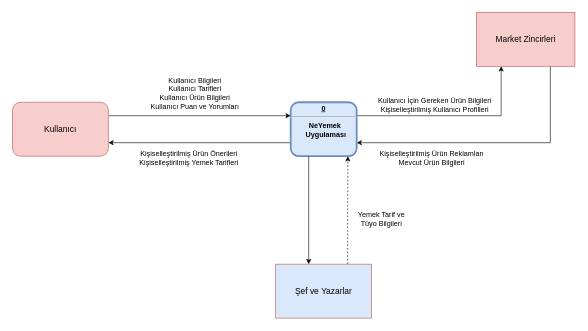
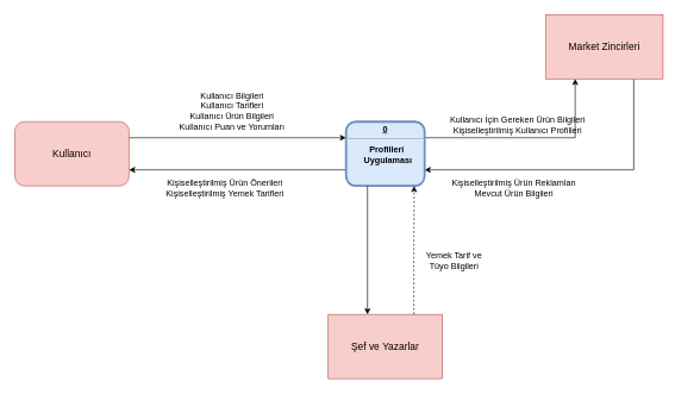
  <mxCell id="0" />
  <mxCell id="1" parent="0" />
  <mxCell id="2" style="edgeStyle=orthogonalEdgeStyle;rounded=0;orthogonalLoop=1;jettySize=auto;html=1;exitX=1;exitY=0.25;exitDx=0;exitDy=0;entryX=0;entryY=0.25;entryDx=0;entryDy=0;" parent="1" source="3" target="9" edge="1"><mxGeometry relative="1" as="geometry"><mxPoint x="464" y="192.5" as="targetPoint" /></mxGeometry></mxCell>
  <mxCell id="3" value="&lt;font style=&quot;font-size: 14px;&quot;&gt;Kullanıcı&lt;/font&gt;" style="whiteSpace=wrap;html=1;fillColor=#f8cecc;strokeColor=#b85450;rounded=1;" parent="1" vertex="1"><mxGeometry x="20" y="170" width="160" height="90" as="geometry" /></mxCell>
- <mxCell id="4" value="&lt;font style=&quot;font-size: 14px;&quot;&gt;Şef ve&amp;nbsp;&lt;/font&gt;&lt;span style=&quot;font-size: 14px; background-color: initial;&quot;&gt;Yazarlar&lt;/span&gt;" style="rounded=0;whiteSpace=wrap;html=1;fillColor=#dae8fc;strokeColor=#b85450;" parent="1" vertex="1"><mxGeometry x="459" y="440" width="160" height="90" as="geometry" /></mxCell>
+ <mxCell id="4" value="&lt;font style=&quot;font-size: 14px;&quot;&gt;Şef ve&amp;nbsp;&lt;/font&gt;&lt;span style=&quot;font-size: 14px; background-color: initial;&quot;&gt;Yazarlar&lt;/span&gt;" style="rounded=0;whiteSpace=wrap;html=1;fillColor=#f8cecc;strokeColor=#b85450;" parent="1" vertex="1"><mxGeometry x="459" y="440" width="160" height="90" as="geometry" /></mxCell>
  <mxCell id="5" style="edgeStyle=orthogonalEdgeStyle;rounded=0;orthogonalLoop=1;jettySize=auto;html=1;exitX=0.75;exitY=1;exitDx=0;exitDy=0;entryX=1;entryY=0.75;entryDx=0;entryDy=0;" parent="1" source="6" target="9" edge="1"><mxGeometry relative="1" as="geometry" /></mxCell>
- <mxCell id="6" value="&lt;font style=&quot;font-size: 14px;&quot;&gt;Market Zincirleri&lt;/font&gt;" style="rounded=0;whiteSpace=wrap;html=1;fillColor=#f8cecc;strokeColor=#b85450;" parent="1" vertex="1"><mxGeometry x="794" y="20" width="164" height="90" as="geometry" /></mxCell>
+ <mxCell id="6" value="&lt;font style=&quot;font-size: 14px;&quot;&gt;Market Zincirleri&lt;/font&gt;" style="rounded=0;whiteSpace=wrap;html=1;fillColor=#f8cecc;strokeColor=#b85450;" parent="1" vertex="1"><mxGeometry x="764" y="20" width="164" height="90" as="geometry" /></mxCell>
  <mxCell id="7" style="edgeStyle=orthogonalEdgeStyle;rounded=0;orthogonalLoop=1;jettySize=auto;html=1;exitX=0;exitY=0.75;exitDx=0;exitDy=0;entryX=1;entryY=0.75;entryDx=0;entryDy=0;" parent="1" source="9" target="3" edge="1"><mxGeometry relative="1" as="geometry" /></mxCell>
  <mxCell id="8" style="edgeStyle=orthogonalEdgeStyle;rounded=0;orthogonalLoop=1;jettySize=auto;html=1;exitX=1;exitY=0.25;exitDx=0;exitDy=0;entryX=0.25;entryY=1;entryDx=0;entryDy=0;" parent="1" source="9" target="6" edge="1"><mxGeometry relative="1" as="geometry" /></mxCell>
- <mxCell id="9" value="&lt;p style=&quot;margin: 0px; margin-top: 4px; text-align: center; text-decoration: underline;&quot;&gt;&lt;strong&gt;0&lt;/strong&gt;&lt;/p&gt;&lt;hr&gt;&lt;p style=&quot;margin: 0px; margin-left: 8px;&quot;&gt;NeYemek&amp;nbsp;&lt;/p&gt;&lt;p style=&quot;margin: 0px; margin-left: 8px;&quot;&gt;Uygulaması&lt;/p&gt;" style="verticalAlign=middle;align=center;overflow=fill;fontSize=12;fontFamily=Helvetica;html=1;rounded=1;fontStyle=1;strokeWidth=3;fillColor=#dae8fc;strokeColor=#6c8ebf;" parent="1" vertex="1"><mxGeometry x="484" y="170" width="110" height="90" as="geometry" /></mxCell>
+ <mxCell id="9" value="&lt;p style=&quot;margin: 0px; margin-top: 4px; text-align: center; text-decoration: underline;&quot;&gt;&lt;strong&gt;0&lt;/strong&gt;&lt;/p&gt;&lt;hr&gt;&lt;p style=&quot;margin: 0px; margin-left: 8px;&quot;&gt;Profilleri&amp;nbsp;&lt;/p&gt;&lt;p style=&quot;margin: 0px; margin-left: 8px;&quot;&gt;Uygulaması&lt;/p&gt;" style="verticalAlign=middle;align=center;overflow=fill;fontSize=12;fontFamily=Helvetica;html=1;rounded=1;fontStyle=1;strokeWidth=3;fillColor=#dae8fc;strokeColor=#6c8ebf;" parent="1" vertex="1"><mxGeometry x="484" y="170" width="110" height="90" as="geometry" /></mxCell>
  <mxCell id="10" style="edgeStyle=orthogonalEdgeStyle;rounded=0;orthogonalLoop=1;jettySize=auto;html=1;exitX=0.75;exitY=0;exitDx=0;exitDy=0;entryX=0.867;entryY=1.001;entryDx=0;entryDy=0;entryPerimeter=0;dashed=1;" parent="1" source="4" target="9" edge="1"><mxGeometry relative="1" as="geometry" /></mxCell>
  <mxCell id="11" value="&lt;font style=&quot;font-size: 12px;&quot;&gt;Yemek Tarif ve&lt;/font&gt;&lt;div&gt;&lt;font style=&quot;font-size: 12px;&quot;&gt;Tüyo Bilgileri&lt;/font&gt;&lt;/div&gt;" style="edgeLabel;html=1;align=center;verticalAlign=middle;resizable=0;points=[];" parent="10" vertex="1" connectable="0"><mxGeometry x="-0.058" y="-2" relative="1" as="geometry"><mxPoint x="53" y="9" as="offset" /></mxGeometry></mxCell>
  <mxCell id="12" value="Kullanıcı Bilgileri&lt;div&gt;&lt;span style=&quot;background-color: initial;&quot;&gt;Kullanıcı Tarifleri&lt;/span&gt;&lt;/div&gt;&lt;div&gt;&lt;span style=&quot;background-color: initial;&quot;&gt;Kullanıcı Ürün Bilgileri&lt;/span&gt;&lt;/div&gt;&lt;div&gt;&lt;span style=&quot;background-color: initial;&quot;&gt;Kullanıcı Puan ve Yorumları&lt;/span&gt;&lt;/div&gt;" style="text;html=1;align=center;verticalAlign=middle;resizable=0;points=[];autosize=1;strokeColor=none;fillColor=none;" parent="1" vertex="1"><mxGeometry x="239" y="120" width="170" height="70" as="geometry" /></mxCell>
  <mxCell id="13" value="&lt;div&gt;&lt;span style=&quot;background-color: initial;&quot;&gt;Kişiselleştirilmiş Ürün Önerileri&lt;/span&gt;&lt;/div&gt;&lt;div&gt;Kişiselleştirilmiş Yemek Tarifleri&lt;/div&gt;" style="text;html=1;align=center;verticalAlign=middle;resizable=0;points=[];autosize=1;strokeColor=none;fillColor=none;" parent="1" vertex="1"><mxGeometry x="219" y="243" width="190" height="40" as="geometry" /></mxCell>
  <mxCell id="14" value="" style="endArrow=classic;html=1;rounded=0;" parent="1" edge="1"><mxGeometry width="50" height="50" relative="1" as="geometry"><mxPoint x="514" y="260" as="sourcePoint" /><mxPoint x="514" y="440" as="targetPoint" /></mxGeometry></mxCell>
  <mxCell id="15" value="Kullanıcı İçin Gereken Ürün Bilgileri&lt;div&gt;Kişiselleştirilmiş Kullanıcı Profilleri&lt;/div&gt;" style="text;html=1;align=center;verticalAlign=middle;resizable=0;points=[];autosize=1;strokeColor=none;fillColor=none;" parent="1" vertex="1"><mxGeometry x="619" y="155" width="210" height="40" as="geometry" /></mxCell>
  <mxCell id="16" value="Kişiselleştirilmiş Ürün Reklamları&lt;div&gt;Mevcut Ürün Bilgileri&lt;/div&gt;" style="text;html=1;align=center;verticalAlign=middle;resizable=0;points=[];autosize=1;strokeColor=none;fillColor=none;" parent="1" vertex="1"><mxGeometry x="619" y="243" width="200" height="40" as="geometry" /></mxCell>
